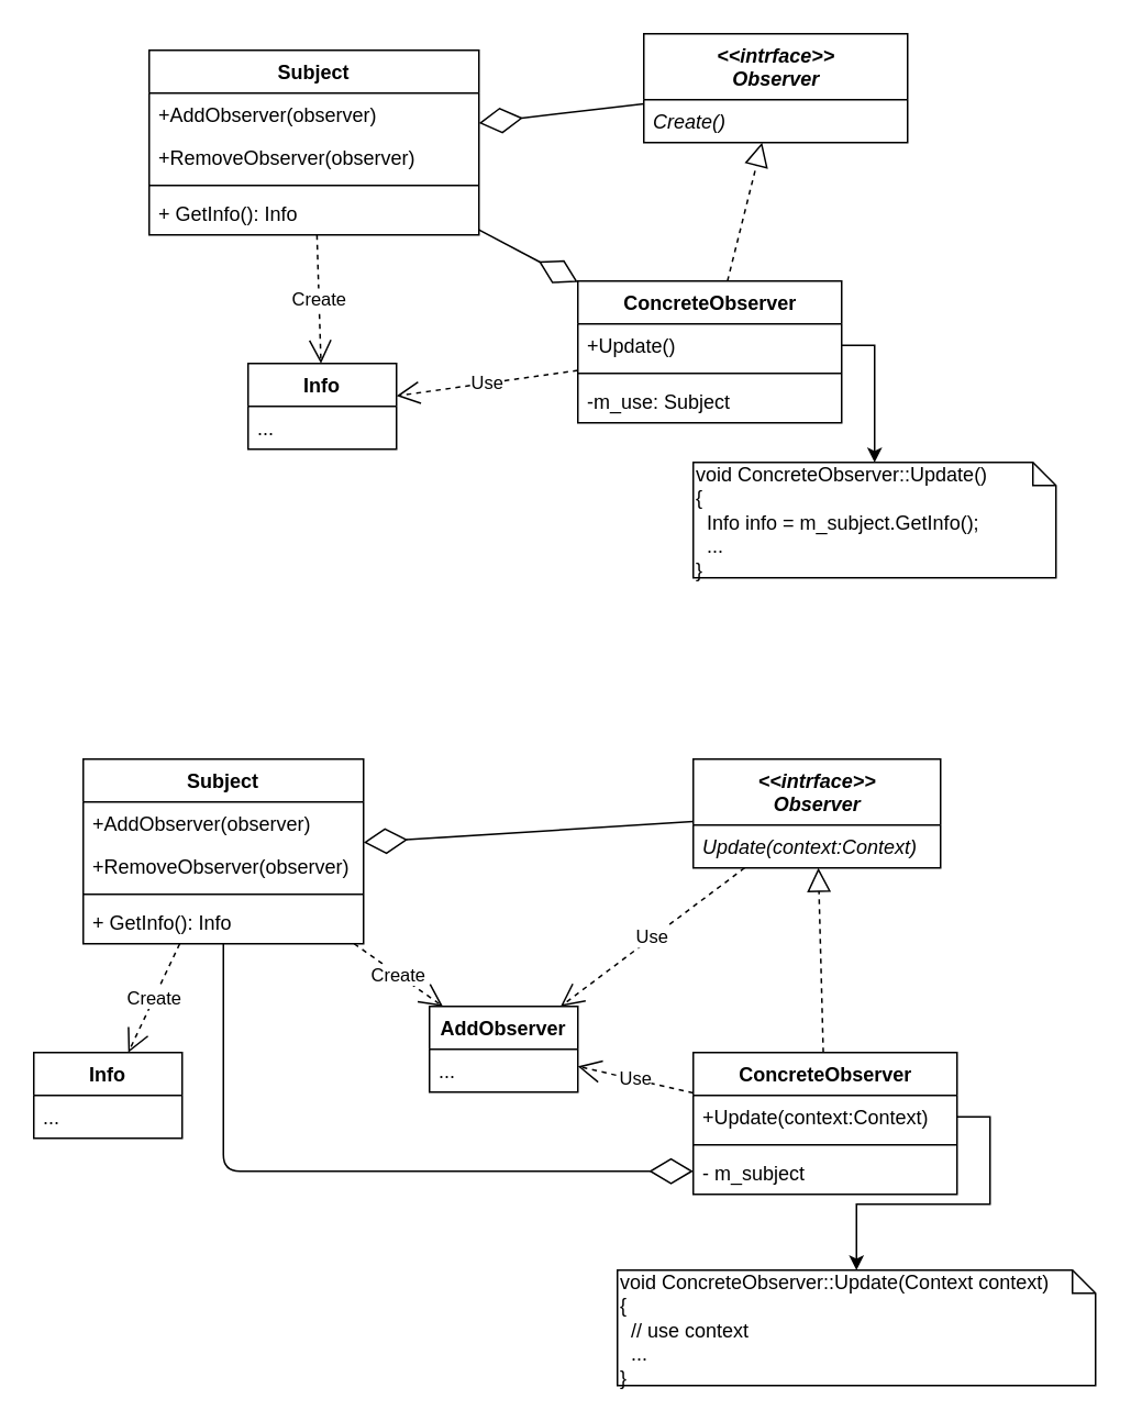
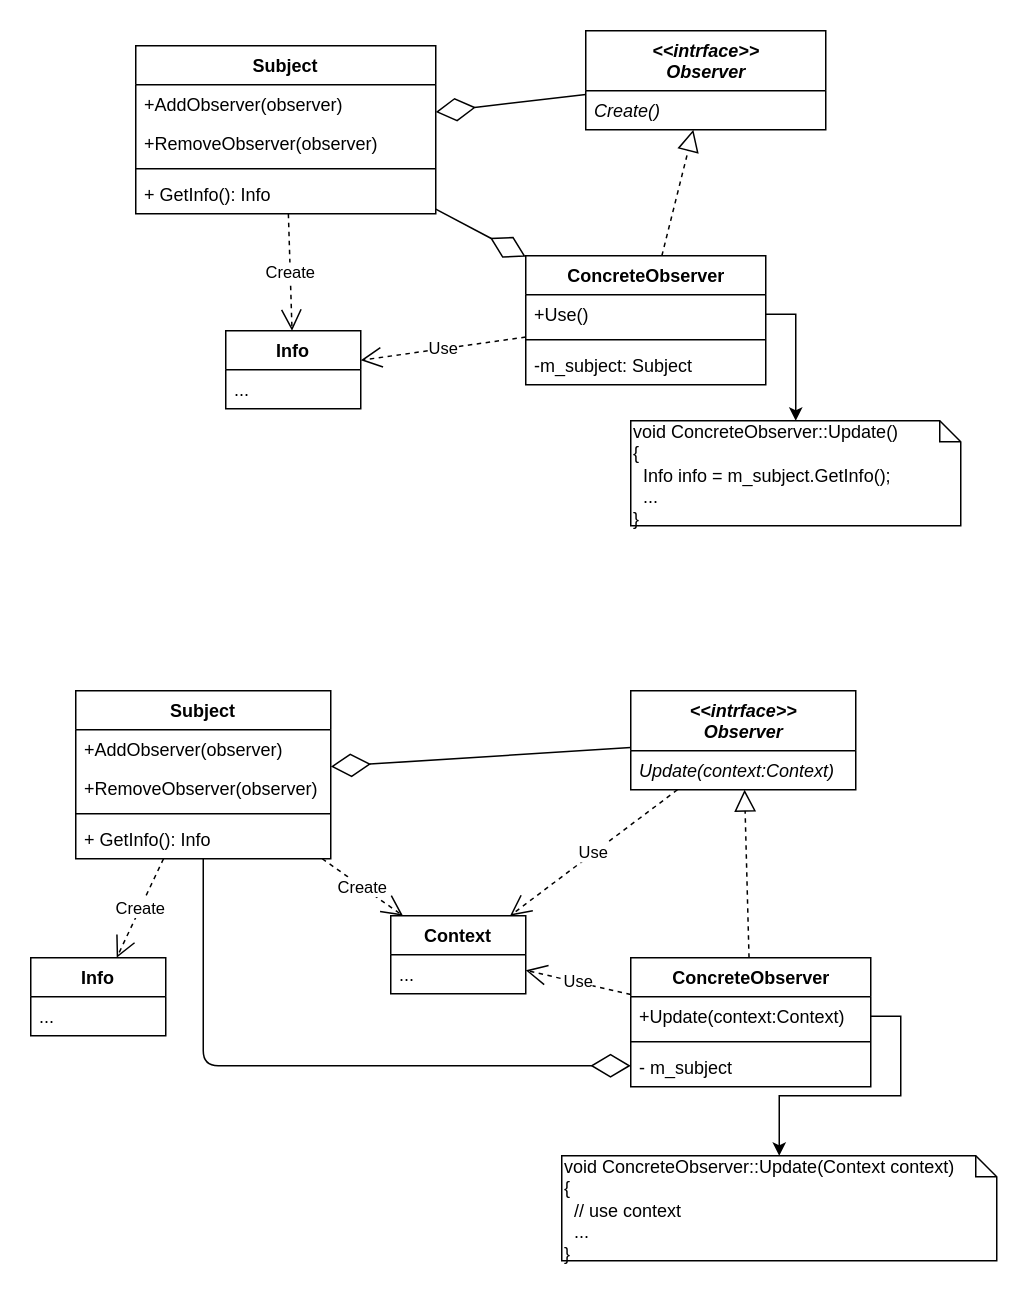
  <mxCell id="0" />
  <mxCell id="1" parent="0" />
  <mxCell id="2" value="&lt;span&gt;&amp;lt;&amp;lt;intrface&amp;gt;&amp;gt;&lt;br&gt;Observer&lt;/span&gt;" style="swimlane;fontStyle=3;align=center;verticalAlign=top;childLayout=stackLayout;horizontal=1;startSize=40;horizontalStack=0;resizeParent=1;resizeParentMax=0;resizeLast=0;collapsible=1;marginBottom=0;html=1;" vertex="1" parent="1"><mxGeometry x="390" y="20" width="160" height="66" as="geometry" /></mxCell>
  <mxCell id="3" value="Create()" style="text;strokeColor=none;fillColor=none;align=left;verticalAlign=top;spacingLeft=4;spacingRight=4;overflow=hidden;rotatable=0;points=[[0,0.5],[1,0.5]];portConstraint=eastwest;fontStyle=2" vertex="1" parent="2"><mxGeometry y="40" width="160" height="26" as="geometry" /></mxCell>
  <mxCell id="4" value="" style="endArrow=diamondThin;endFill=0;endSize=24;html=1;" edge="1" parent="1" source="2" target="15"><mxGeometry width="160" relative="1" as="geometry"><mxPoint x="150" y="160" as="sourcePoint" /><mxPoint x="310" y="160" as="targetPoint" /></mxGeometry></mxCell>
  <mxCell id="5" value="" style="endArrow=diamondThin;endFill=0;endSize=24;html=1;" edge="1" parent="1" source="15" target="11"><mxGeometry width="160" relative="1" as="geometry"><mxPoint x="140" y="270" as="sourcePoint" /><mxPoint x="300" y="270" as="targetPoint" /></mxGeometry></mxCell>
  <mxCell id="6" value="" style="endArrow=block;dashed=1;endFill=0;endSize=12;html=1;" edge="1" parent="1" source="11" target="2"><mxGeometry width="160" relative="1" as="geometry"><mxPoint x="490" y="140" as="sourcePoint" /><mxPoint x="650" y="140" as="targetPoint" /></mxGeometry></mxCell>
  <mxCell id="7" value="void ConcreteObserver::Update()&lt;br&gt;{&lt;br&gt;&amp;nbsp; Info info = m_subject.GetInfo();&lt;br&gt;&amp;nbsp; ...&lt;br&gt;}" style="shape=note;whiteSpace=wrap;html=1;size=14;verticalAlign=top;align=left;spacingTop=-6;" vertex="1" parent="1"><mxGeometry x="420" y="280" width="220" height="70" as="geometry" /></mxCell>
  <mxCell id="8" style="edgeStyle=orthogonalEdgeStyle;rounded=0;orthogonalLoop=1;jettySize=auto;html=1;" edge="1" parent="1" source="12" target="7"><mxGeometry relative="1" as="geometry" /></mxCell>
  <mxCell id="9" value="Info" style="swimlane;fontStyle=1;align=center;verticalAlign=top;childLayout=stackLayout;horizontal=1;startSize=26;horizontalStack=0;resizeParent=1;resizeParentMax=0;resizeLast=0;collapsible=1;marginBottom=0;" vertex="1" parent="1"><mxGeometry x="150" y="220" width="90" height="52" as="geometry" /></mxCell>
  <mxCell id="10" value="..." style="text;strokeColor=none;fillColor=none;align=left;verticalAlign=top;spacingLeft=4;spacingRight=4;overflow=hidden;rotatable=0;points=[[0,0.5],[1,0.5]];portConstraint=eastwest;html=1;" vertex="1" parent="9"><mxGeometry y="26" width="90" height="26" as="geometry" /></mxCell>
  <mxCell id="11" value="ConcreteObserver" style="swimlane;fontStyle=1;align=center;verticalAlign=top;childLayout=stackLayout;horizontal=1;startSize=26;horizontalStack=0;resizeParent=1;resizeParentMax=0;resizeLast=0;collapsible=1;marginBottom=0;html=1;" vertex="1" parent="1"><mxGeometry x="350" y="170" width="160" height="86" as="geometry" /></mxCell>
- <mxCell id="12" value="+Update()" style="text;strokeColor=none;fillColor=none;align=left;verticalAlign=top;spacingLeft=4;spacingRight=4;overflow=hidden;rotatable=0;points=[[0,0.5],[1,0.5]];portConstraint=eastwest;" vertex="1" parent="11"><mxGeometry y="26" width="160" height="26" as="geometry" /></mxCell>
+ <mxCell id="12" value="+Use()" style="text;strokeColor=none;fillColor=none;align=left;verticalAlign=top;spacingLeft=4;spacingRight=4;overflow=hidden;rotatable=0;points=[[0,0.5],[1,0.5]];portConstraint=eastwest;" vertex="1" parent="11"><mxGeometry y="26" width="160" height="26" as="geometry" /></mxCell>
  <mxCell id="13" value="" style="line;strokeWidth=1;fillColor=none;align=left;verticalAlign=middle;spacingTop=-1;spacingLeft=3;spacingRight=3;rotatable=0;labelPosition=right;points=[];portConstraint=eastwest;html=1;" vertex="1" parent="11"><mxGeometry y="52" width="160" height="8" as="geometry" /></mxCell>
- <mxCell id="14" value="-m_use: Subject" style="text;strokeColor=none;fillColor=none;align=left;verticalAlign=top;spacingLeft=4;spacingRight=4;overflow=hidden;rotatable=0;points=[[0,0.5],[1,0.5]];portConstraint=eastwest;" vertex="1" parent="11"><mxGeometry y="60" width="160" height="26" as="geometry" /></mxCell>
+ <mxCell id="14" value="-m_subject: Subject" style="text;strokeColor=none;fillColor=none;align=left;verticalAlign=top;spacingLeft=4;spacingRight=4;overflow=hidden;rotatable=0;points=[[0,0.5],[1,0.5]];portConstraint=eastwest;" vertex="1" parent="11"><mxGeometry y="60" width="160" height="26" as="geometry" /></mxCell>
  <mxCell id="15" value="Subject" style="swimlane;fontStyle=1;align=center;verticalAlign=top;childLayout=stackLayout;horizontal=1;startSize=26;horizontalStack=0;resizeParent=1;resizeParentMax=0;resizeLast=0;collapsible=1;marginBottom=0;" vertex="1" parent="1"><mxGeometry x="90" y="30" width="200" height="112" as="geometry" /></mxCell>
  <mxCell id="16" value="+AddObserver(observer)" style="text;strokeColor=none;fillColor=none;align=left;verticalAlign=top;spacingLeft=4;spacingRight=4;overflow=hidden;rotatable=0;points=[[0,0.5],[1,0.5]];portConstraint=eastwest;html=1;" vertex="1" parent="15"><mxGeometry y="26" width="200" height="26" as="geometry" /></mxCell>
  <mxCell id="17" value="+RemoveObserver(observer)" style="text;strokeColor=none;fillColor=none;align=left;verticalAlign=top;spacingLeft=4;spacingRight=4;overflow=hidden;rotatable=0;points=[[0,0.5],[1,0.5]];portConstraint=eastwest;html=1;" vertex="1" parent="15"><mxGeometry y="52" width="200" height="26" as="geometry" /></mxCell>
  <mxCell id="18" value="" style="line;strokeWidth=1;fillColor=none;align=left;verticalAlign=middle;spacingTop=-1;spacingLeft=3;spacingRight=3;rotatable=0;labelPosition=right;points=[];portConstraint=eastwest;html=1;" vertex="1" parent="15"><mxGeometry y="78" width="200" height="8" as="geometry" /></mxCell>
  <mxCell id="19" value="+ GetInfo(): Info" style="text;strokeColor=none;fillColor=none;align=left;verticalAlign=top;spacingLeft=4;spacingRight=4;overflow=hidden;rotatable=0;points=[[0,0.5],[1,0.5]];portConstraint=eastwest;html=1;" vertex="1" parent="15"><mxGeometry y="86" width="200" height="26" as="geometry" /></mxCell>
  <mxCell id="20" value="Create" style="endArrow=open;endSize=12;dashed=1;html=1;" edge="1" parent="1" source="15" target="9"><mxGeometry width="160" relative="1" as="geometry"><mxPoint x="70" y="170" as="sourcePoint" /><mxPoint x="230" y="170" as="targetPoint" /></mxGeometry></mxCell>
  <mxCell id="21" value="Use" style="endArrow=open;endSize=12;dashed=1;html=1;" edge="1" parent="1" source="11" target="9"><mxGeometry width="160" relative="1" as="geometry"><mxPoint x="181.529" y="142" as="sourcePoint" /><mxPoint x="199.647" y="230" as="targetPoint" /></mxGeometry></mxCell>
  <mxCell id="22" value="" style="endArrow=diamondThin;endFill=0;endSize=24;html=1;" edge="1" source="35" target="30" parent="1"><mxGeometry width="160" relative="1" as="geometry"><mxPoint x="100" y="630" as="sourcePoint" /><mxPoint x="260" y="630" as="targetPoint" /></mxGeometry></mxCell>
  <mxCell id="23" value="" style="endArrow=block;dashed=1;endFill=0;endSize=12;html=1;" edge="1" source="37" target="35" parent="1"><mxGeometry width="160" relative="1" as="geometry"><mxPoint x="440" y="610" as="sourcePoint" /><mxPoint x="600" y="610" as="targetPoint" /></mxGeometry></mxCell>
  <mxCell id="24" value="void ConcreteObserver::Update(Context context)&lt;br&gt;{&lt;br&gt;&amp;nbsp; // use context&lt;br&gt;&amp;nbsp; ...&lt;br&gt;}" style="shape=note;whiteSpace=wrap;html=1;size=14;verticalAlign=top;align=left;spacingTop=-6;" vertex="1" parent="1"><mxGeometry x="374" y="770" width="290" height="70" as="geometry" /></mxCell>
  <mxCell id="25" style="edgeStyle=orthogonalEdgeStyle;rounded=0;orthogonalLoop=1;jettySize=auto;html=1;" edge="1" source="38" target="24" parent="1"><mxGeometry relative="1" as="geometry" /></mxCell>
  <mxCell id="26" value="Create" style="endArrow=open;endSize=12;dashed=1;html=1;" edge="1" source="30" target="44" parent="1"><mxGeometry width="160" relative="1" as="geometry"><mxPoint x="20" y="640" as="sourcePoint" /><mxPoint x="180" y="640" as="targetPoint" /></mxGeometry></mxCell>
  <mxCell id="27" value="Create" style="endArrow=open;endSize=12;dashed=1;html=1;" edge="1" parent="1" source="30" target="41"><mxGeometry width="160" relative="1" as="geometry"><mxPoint x="10" y="460" as="sourcePoint" /><mxPoint x="170" y="460" as="targetPoint" /></mxGeometry></mxCell>
  <mxCell id="28" value="Use" style="endArrow=open;endSize=12;dashed=1;html=1;" edge="1" parent="1" source="35" target="41"><mxGeometry width="160" relative="1" as="geometry"><mxPoint x="208.154" y="510" as="sourcePoint" /><mxPoint x="258" y="462" as="targetPoint" /></mxGeometry></mxCell>
  <mxCell id="29" value="Use" style="endArrow=open;endSize=12;dashed=1;html=1;" edge="1" parent="1" source="37" target="41"><mxGeometry width="160" relative="1" as="geometry"><mxPoint x="381.822" y="510" as="sourcePoint" /><mxPoint x="319.019" y="462" as="targetPoint" /></mxGeometry></mxCell>
  <mxCell id="30" value="Subject" style="swimlane;fontStyle=1;align=center;verticalAlign=top;childLayout=stackLayout;horizontal=1;startSize=26;horizontalStack=0;resizeParent=1;resizeParentMax=0;resizeLast=0;collapsible=1;marginBottom=0;" vertex="1" parent="1"><mxGeometry x="50" y="460" width="170" height="112" as="geometry" /></mxCell>
  <mxCell id="31" value="+AddObserver(observer)" style="text;strokeColor=none;fillColor=none;align=left;verticalAlign=top;spacingLeft=4;spacingRight=4;overflow=hidden;rotatable=0;points=[[0,0.5],[1,0.5]];portConstraint=eastwest;html=1;" vertex="1" parent="30"><mxGeometry y="26" width="170" height="26" as="geometry" /></mxCell>
  <mxCell id="32" value="+RemoveObserver(observer)" style="text;strokeColor=none;fillColor=none;align=left;verticalAlign=top;spacingLeft=4;spacingRight=4;overflow=hidden;rotatable=0;points=[[0,0.5],[1,0.5]];portConstraint=eastwest;html=1;" vertex="1" parent="30"><mxGeometry y="52" width="170" height="26" as="geometry" /></mxCell>
  <mxCell id="33" value="" style="line;strokeWidth=1;fillColor=none;align=left;verticalAlign=middle;spacingTop=-1;spacingLeft=3;spacingRight=3;rotatable=0;labelPosition=right;points=[];portConstraint=eastwest;html=1;" vertex="1" parent="30"><mxGeometry y="78" width="170" height="8" as="geometry" /></mxCell>
  <mxCell id="34" value="+ GetInfo(): Info" style="text;strokeColor=none;fillColor=none;align=left;verticalAlign=top;spacingLeft=4;spacingRight=4;overflow=hidden;rotatable=0;points=[[0,0.5],[1,0.5]];portConstraint=eastwest;html=1;" vertex="1" parent="30"><mxGeometry y="86" width="170" height="26" as="geometry" /></mxCell>
  <mxCell id="35" value="&lt;span&gt;&amp;lt;&amp;lt;intrface&amp;gt;&amp;gt;&lt;br&gt;Observer&lt;/span&gt;" style="swimlane;fontStyle=3;align=center;verticalAlign=top;childLayout=stackLayout;horizontal=1;startSize=40;horizontalStack=0;resizeParent=1;resizeParentMax=0;resizeLast=0;collapsible=1;marginBottom=0;html=1;" vertex="1" parent="1"><mxGeometry x="420" y="460" width="150" height="66" as="geometry" /></mxCell>
  <mxCell id="36" value="Update(context:Context)" style="text;strokeColor=none;fillColor=none;align=left;verticalAlign=top;spacingLeft=4;spacingRight=4;overflow=hidden;rotatable=0;points=[[0,0.5],[1,0.5]];portConstraint=eastwest;fontStyle=2" vertex="1" parent="35"><mxGeometry y="40" width="150" height="26" as="geometry" /></mxCell>
  <mxCell id="37" value="ConcreteObserver" style="swimlane;fontStyle=1;align=center;verticalAlign=top;childLayout=stackLayout;horizontal=1;startSize=26;horizontalStack=0;resizeParent=1;resizeParentMax=0;resizeLast=0;collapsible=1;marginBottom=0;html=1;" vertex="1" parent="1"><mxGeometry x="420" y="638" width="160" height="86" as="geometry" /></mxCell>
  <mxCell id="38" value="+Update(context:Context)" style="text;strokeColor=none;fillColor=none;align=left;verticalAlign=top;spacingLeft=4;spacingRight=4;overflow=hidden;rotatable=0;points=[[0,0.5],[1,0.5]];portConstraint=eastwest;" vertex="1" parent="37"><mxGeometry y="26" width="160" height="26" as="geometry" /></mxCell>
  <mxCell id="39" value="" style="line;strokeWidth=1;fillColor=none;align=left;verticalAlign=middle;spacingTop=-1;spacingLeft=3;spacingRight=3;rotatable=0;labelPosition=right;points=[];portConstraint=eastwest;html=1;" vertex="1" parent="37"><mxGeometry y="52" width="160" height="8" as="geometry" /></mxCell>
  <mxCell id="40" value="- m_subject" style="text;strokeColor=none;fillColor=none;align=left;verticalAlign=top;spacingLeft=4;spacingRight=4;overflow=hidden;rotatable=0;points=[[0,0.5],[1,0.5]];portConstraint=eastwest;" vertex="1" parent="37"><mxGeometry y="60" width="160" height="26" as="geometry" /></mxCell>
- <mxCell id="41" value="AddObserver" style="swimlane;fontStyle=1;align=center;verticalAlign=top;childLayout=stackLayout;horizontal=1;startSize=26;horizontalStack=0;resizeParent=1;resizeParentMax=0;resizeLast=0;collapsible=1;marginBottom=0;" vertex="1" parent="1"><mxGeometry x="260" y="610" width="90" height="52" as="geometry" /></mxCell>
+ <mxCell id="41" value="Context" style="swimlane;fontStyle=1;align=center;verticalAlign=top;childLayout=stackLayout;horizontal=1;startSize=26;horizontalStack=0;resizeParent=1;resizeParentMax=0;resizeLast=0;collapsible=1;marginBottom=0;" vertex="1" parent="1"><mxGeometry x="260" y="610" width="90" height="52" as="geometry" /></mxCell>
  <mxCell id="42" value="..." style="text;strokeColor=none;fillColor=none;align=left;verticalAlign=top;spacingLeft=4;spacingRight=4;overflow=hidden;rotatable=0;points=[[0,0.5],[1,0.5]];portConstraint=eastwest;html=1;" vertex="1" parent="41"><mxGeometry y="26" width="90" height="26" as="geometry" /></mxCell>
  <mxCell id="43" value="" style="endArrow=diamondThin;endFill=0;endSize=24;html=1;edgeStyle=orthogonalEdgeStyle;" edge="1" parent="1" source="30" target="37"><mxGeometry width="160" relative="1" as="geometry"><mxPoint x="180" y="790" as="sourcePoint" /><mxPoint x="350" y="730" as="targetPoint" /><Array as="points"><mxPoint x="135" y="710" /></Array></mxGeometry></mxCell>
  <mxCell id="44" value="Info" style="swimlane;fontStyle=1;align=center;verticalAlign=top;childLayout=stackLayout;horizontal=1;startSize=26;horizontalStack=0;resizeParent=1;resizeParentMax=0;resizeLast=0;collapsible=1;marginBottom=0;" vertex="1" parent="1"><mxGeometry x="20" y="638" width="90" height="52" as="geometry" /></mxCell>
  <mxCell id="45" value="..." style="text;strokeColor=none;fillColor=none;align=left;verticalAlign=top;spacingLeft=4;spacingRight=4;overflow=hidden;rotatable=0;points=[[0,0.5],[1,0.5]];portConstraint=eastwest;html=1;" vertex="1" parent="44"><mxGeometry y="26" width="90" height="26" as="geometry" /></mxCell>
